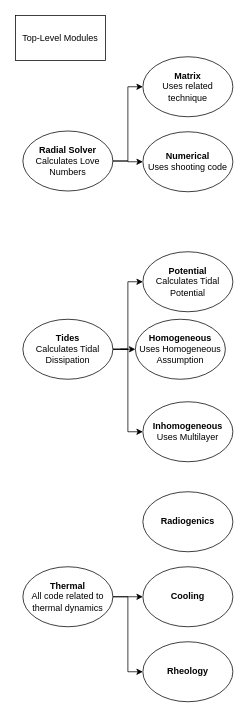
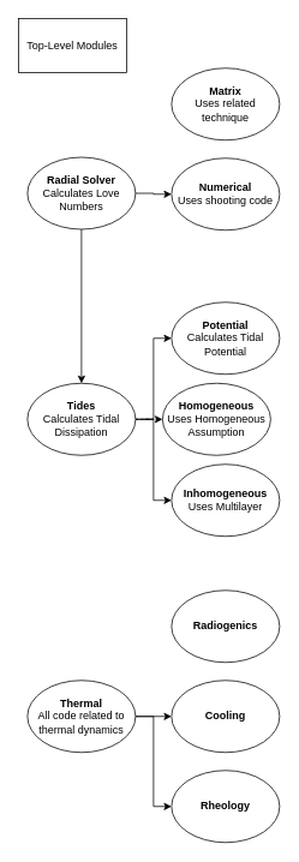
  <mxCell id="0" />
  <mxCell id="1" parent="0" />
  <mxCell id="2" value="Top-Level Modules" style="rounded=0;whiteSpace=wrap;html=1;" vertex="1" parent="1"><mxGeometry x="20" y="20" width="120" height="60" as="geometry" /></mxCell>
  <mxCell id="3" style="edgeStyle=orthogonalEdgeStyle;rounded=0;orthogonalLoop=1;jettySize=auto;html=1;" edge="1" parent="1" source="5" target="14"><mxGeometry relative="1" as="geometry" /></mxCell>
- <mxCell id="4" style="edgeStyle=orthogonalEdgeStyle;rounded=0;orthogonalLoop=1;jettySize=auto;html=1;entryX=0;entryY=0.5;entryDx=0;entryDy=0;" edge="1" parent="1" source="5" target="13"><mxGeometry relative="1" as="geometry" /></mxCell>
+ <mxCell id="4" style="edgeStyle=orthogonalEdgeStyle;rounded=0;orthogonalLoop=1;jettySize=auto;html=1;" edge="1" parent="1" source="5" target="9"><mxGeometry relative="1" as="geometry" /></mxCell>
  <mxCell id="5" value="&lt;b&gt;Radial Solver&lt;/b&gt;&lt;br&gt;Calculates Love Numbers" style="ellipse;whiteSpace=wrap;html=1;" vertex="1" parent="1"><mxGeometry x="30" y="174" width="120" height="80" as="geometry" /></mxCell>
  <mxCell id="6" style="edgeStyle=orthogonalEdgeStyle;rounded=0;orthogonalLoop=1;jettySize=auto;html=1;entryX=0;entryY=0.5;entryDx=0;entryDy=0;" edge="1" parent="1" source="9" target="11"><mxGeometry relative="1" as="geometry" /></mxCell>
- <mxCell id="7" style="edgeStyle=orthogonalEdgeStyle;rounded=0;orthogonalLoop=1;jettySize=auto;html=1;" edge="1" parent="1" source="9" target="10"><mxGeometry relative="1" as="geometry" /></mxCell>
+ <mxCell id="7" style="edgeStyle=orthogonalEdgeStyle;rounded=0;orthogonalLoop=1;jettySize=auto;html=1;dashed=1;" edge="1" parent="1" source="9" target="10"><mxGeometry relative="1" as="geometry" /></mxCell>
  <mxCell id="8" style="edgeStyle=orthogonalEdgeStyle;rounded=0;orthogonalLoop=1;jettySize=auto;html=1;entryX=0;entryY=0.5;entryDx=0;entryDy=0;" edge="1" parent="1" source="9" target="12"><mxGeometry relative="1" as="geometry" /></mxCell>
  <mxCell id="9" value="&lt;div&gt;&lt;b&gt;Tides&lt;/b&gt;&lt;/div&gt;&lt;div&gt;Calculates Tidal Dissipation&lt;/div&gt;" style="ellipse;whiteSpace=wrap;html=1;" vertex="1" parent="1"><mxGeometry x="30" y="425" width="120" height="80" as="geometry" /></mxCell>
  <mxCell id="10" value="&lt;div&gt;&lt;b&gt;Homogeneous&lt;/b&gt;&lt;/div&gt;Uses Homogeneous Assumption" style="ellipse;whiteSpace=wrap;html=1;" vertex="1" parent="1"><mxGeometry x="180" y="425" width="120" height="80" as="geometry" /></mxCell>
  <mxCell id="11" value="&lt;div&gt;&lt;b&gt;Potential&lt;/b&gt;&lt;/div&gt;&lt;div&gt;Calculates Tidal Potential&lt;br&gt;&lt;/div&gt;" style="ellipse;whiteSpace=wrap;html=1;" vertex="1" parent="1"><mxGeometry x="190" y="335" width="120" height="80" as="geometry" /></mxCell>
- <mxCell id="12" value="&lt;div&gt;&lt;b&gt;Inhomogeneous&lt;/b&gt;&lt;/div&gt;&lt;div&gt;Uses Multilayer&lt;br&gt;&lt;/div&gt;" style="ellipse;whiteSpace=wrap;html=1;" vertex="1" parent="1"><mxGeometry x="190" y="535" width="120" height="80" as="geometry" /></mxCell>
+ <mxCell id="12" value="&lt;div&gt;&lt;b&gt;Inhomogeneous&lt;/b&gt;&lt;/div&gt;&lt;div&gt;Uses Multilayer&lt;br&gt;&lt;/div&gt;" style="ellipse;whiteSpace=wrap;html=1;" vertex="1" parent="1"><mxGeometry x="190" y="515" width="120" height="80" as="geometry" /></mxCell>
  <mxCell id="13" value="&lt;div&gt;&lt;b&gt;Matrix&lt;/b&gt;&lt;/div&gt;&lt;div&gt;Uses related technique&lt;br&gt;&lt;/div&gt;" style="ellipse;whiteSpace=wrap;html=1;" vertex="1" parent="1"><mxGeometry x="190" y="75" width="120" height="80" as="geometry" /></mxCell>
  <mxCell id="14" value="&lt;div&gt;&lt;b&gt;Numerical&lt;/b&gt;&lt;/div&gt;&lt;div&gt;Uses shooting code&lt;br&gt;&lt;/div&gt;" style="ellipse;whiteSpace=wrap;html=1;" vertex="1" parent="1"><mxGeometry x="190" y="175" width="120" height="80" as="geometry" /></mxCell>
  <mxCell id="15" style="edgeStyle=orthogonalEdgeStyle;rounded=0;orthogonalLoop=1;jettySize=auto;html=1;" edge="1" parent="1" source="17" target="19"><mxGeometry relative="1" as="geometry" /></mxCell>
  <mxCell id="16" style="edgeStyle=orthogonalEdgeStyle;rounded=0;orthogonalLoop=1;jettySize=auto;html=1;entryX=0;entryY=0.5;entryDx=0;entryDy=0;" edge="1" parent="1" source="17" target="20"><mxGeometry relative="1" as="geometry" /></mxCell>
  <mxCell id="17" value="&lt;div&gt;&lt;b&gt;Thermal&lt;/b&gt;&lt;/div&gt;All code related to thermal dynamics" style="ellipse;whiteSpace=wrap;html=1;" vertex="1" parent="1"><mxGeometry x="30" y="755" width="120" height="80" as="geometry" /></mxCell>
  <mxCell id="18" value="&lt;div&gt;&lt;b&gt;Radiogenics&lt;/b&gt;&lt;/div&gt;" style="ellipse;whiteSpace=wrap;html=1;" vertex="1" parent="1"><mxGeometry x="190" y="655" width="120" height="80" as="geometry" /></mxCell>
  <mxCell id="19" value="&lt;b&gt;Cooling&lt;/b&gt;" style="ellipse;whiteSpace=wrap;html=1;" vertex="1" parent="1"><mxGeometry x="190" y="755" width="120" height="80" as="geometry" /></mxCell>
  <mxCell id="20" value="&lt;b&gt;Rheology&lt;/b&gt;" style="ellipse;whiteSpace=wrap;html=1;" vertex="1" parent="1"><mxGeometry x="190" y="855" width="120" height="80" as="geometry" /></mxCell>
